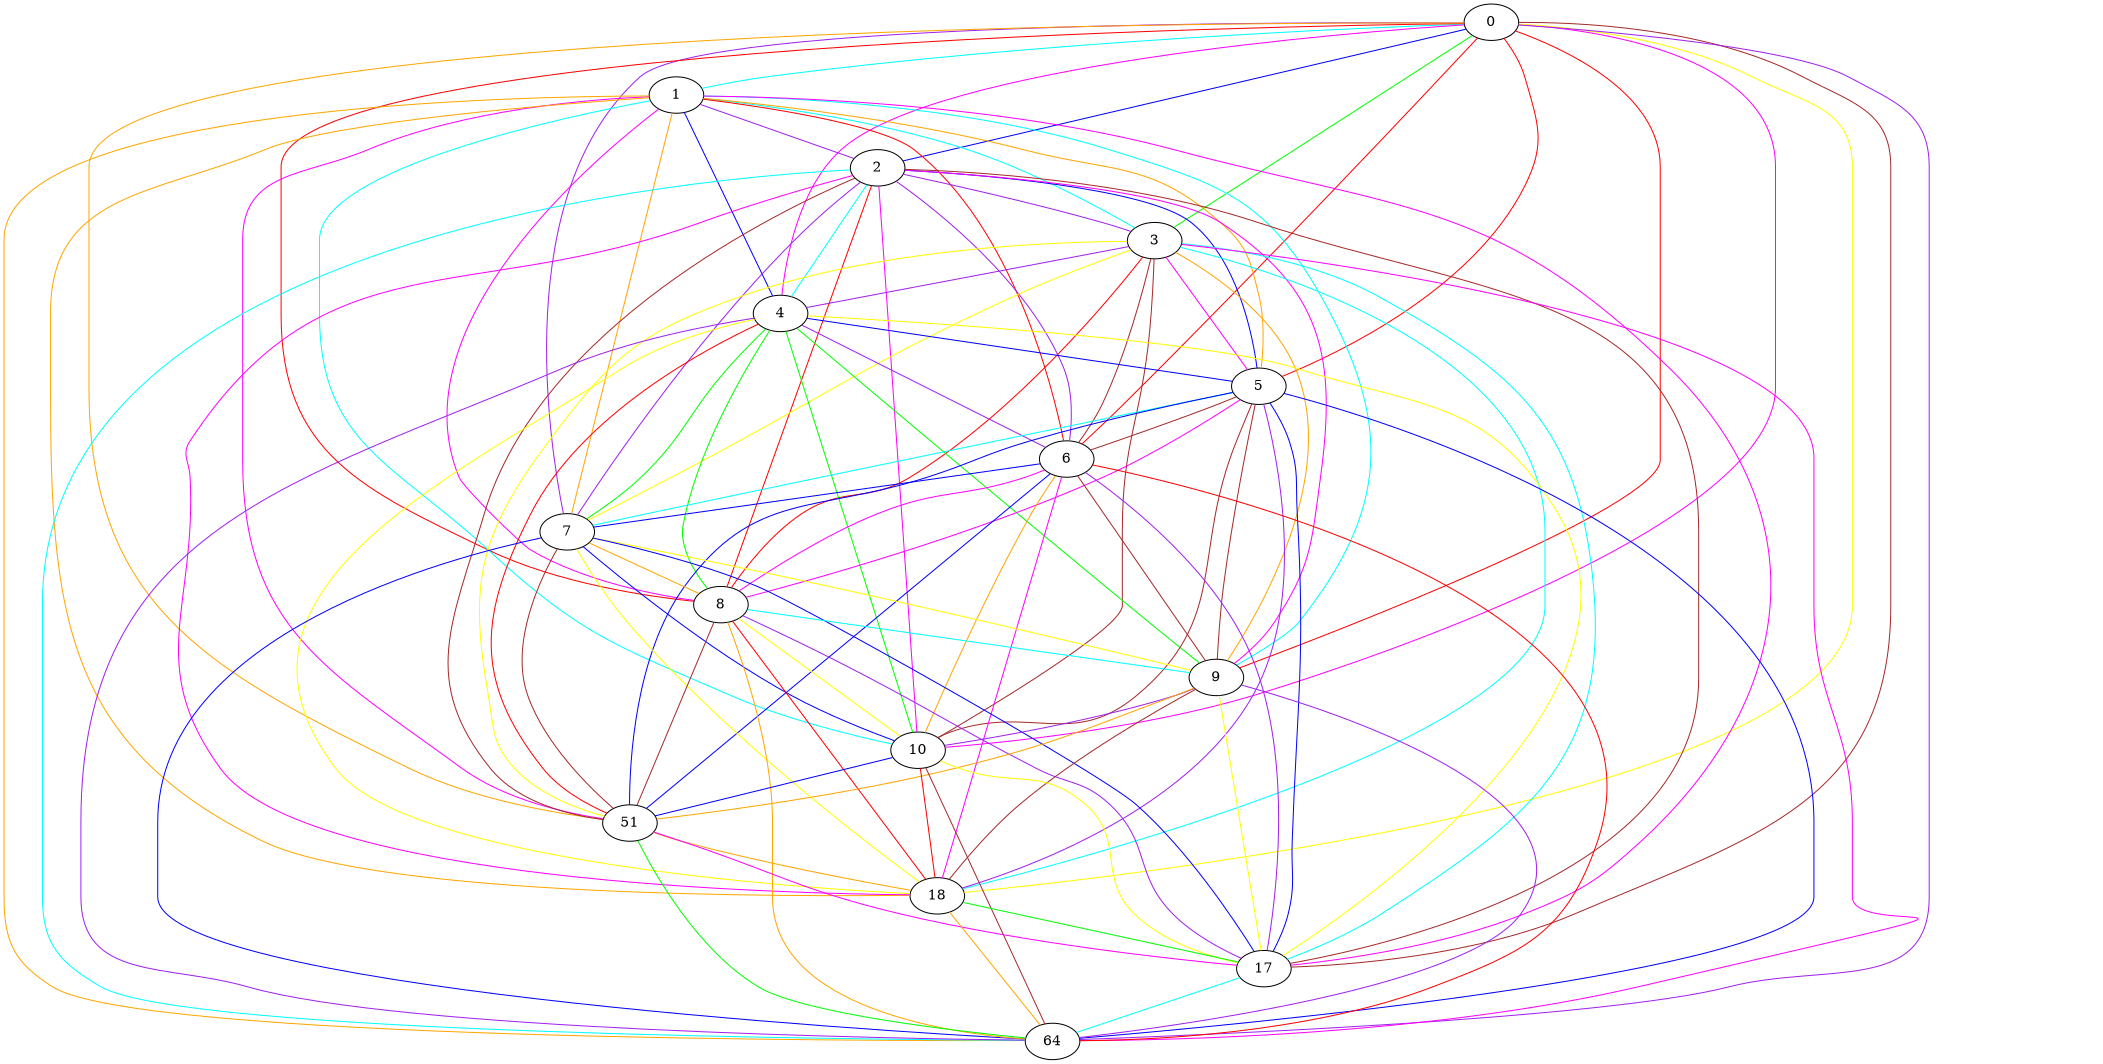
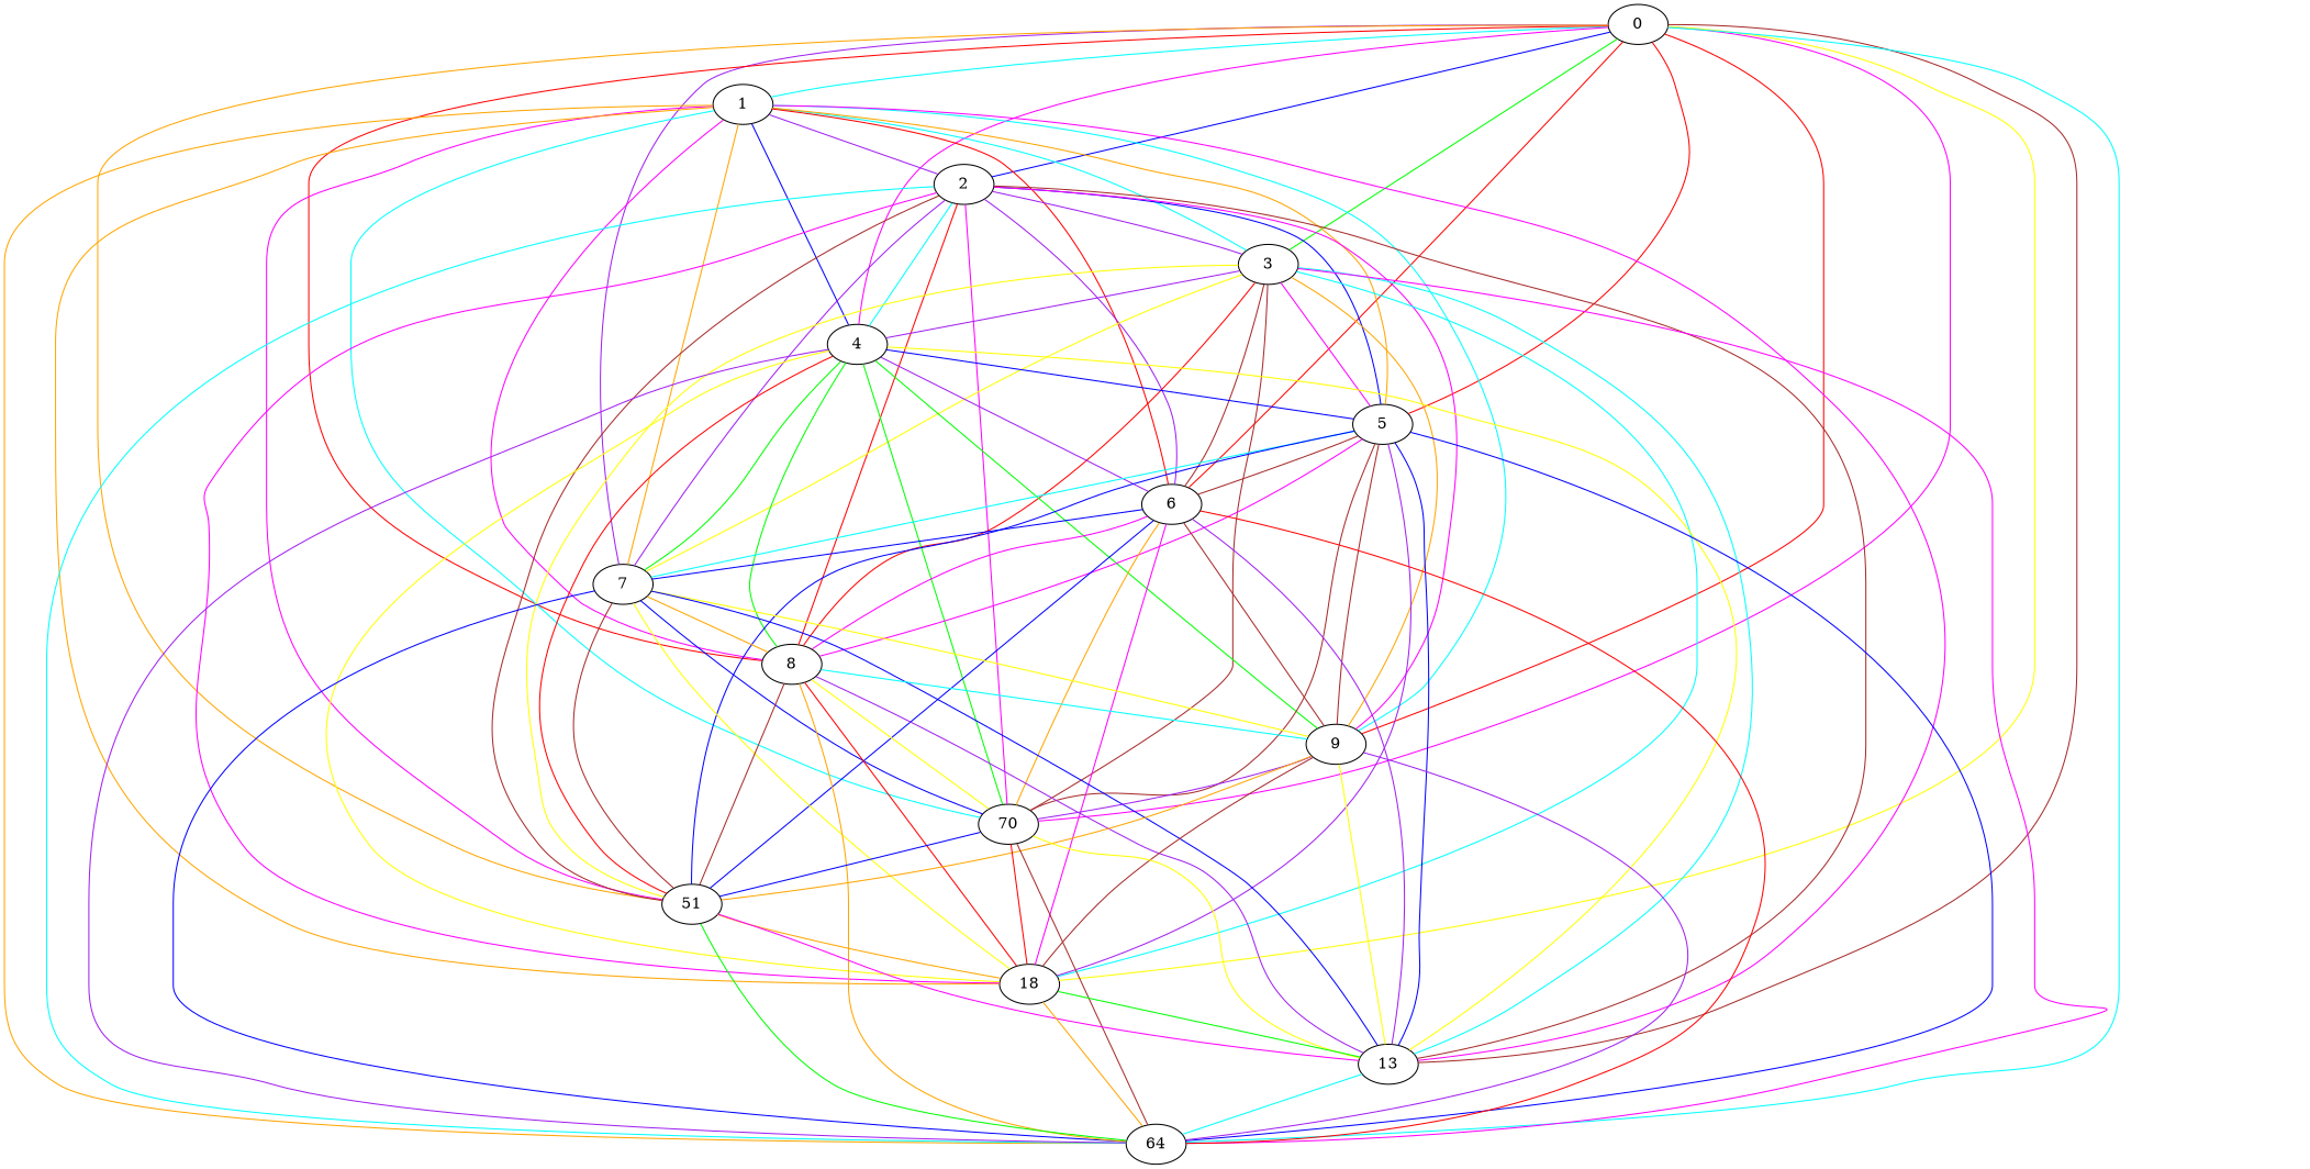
  strict graph {
    edge [color=magenta]
    0
    1
    2
    3
    4
    5
    6
    7
    8
    9
-   10
+   10 [label=70]
    n12 [label=51]
    n13 [label=18]
-   13 [label=17]
+   13
    n15 [label=64]
    0 -- 1 [color=cyan]
    0 -- 2 [color=blue]
    0 -- 3 [color=green]
    0 -- 4
    0 -- 5 [color=red]
    0 -- 6 [color=red]
    0 -- 7 [color=purple]
    0 -- 8 [color=red]
    0 -- 9 [color=red]
    0 -- 10
    0 -- n12 [color=orange]
    0 -- n13 [color=yellow]
    0 -- 13 [color=brown]
-   0 -- n15 [color=purple]
+   0 -- n15 [color=cyan]
    1 -- 2 [color=purple]
    1 -- 3 [color=cyan]
    1 -- 4 [color=blue]
    1 -- 5 [color=orange]
    1 -- 6 [color=red]
    1 -- 7 [color=orange]
    1 -- 8
    1 -- 9 [color=cyan]
    1 -- 10 [color=cyan]
    1 -- n12
    1 -- n13 [color=orange]
    1 -- 13
    1 -- n15 [color=orange]
    2 -- 3 [color=purple]
    2 -- 4 [color=cyan]
    2 -- 5 [color=blue]
    2 -- 6 [color=purple]
    2 -- 7 [color=purple]
    2 -- 8 [color=red]
    2 -- 9
    2 -- 10
    2 -- n12 [color=brown]
    2 -- n13
    2 -- 13 [color=brown]
    2 -- n15 [color=cyan]
    3 -- 4 [color=purple]
    3 -- 5
    3 -- 6 [color=brown]
    3 -- 7 [color=yellow]
    3 -- 8 [color=red]
    3 -- 9 [color=orange]
    3 -- 10 [color=brown]
    3 -- n12 [color=yellow]
    3 -- n13 [color=cyan]
    3 -- 13 [color=cyan]
    3 -- n15
    4 -- 5 [color=blue]
    4 -- 6 [color=purple]
    4 -- 7 [color=green]
    4 -- 8 [color=green]
    4 -- 9 [color=green]
    4 -- 10 [color=green]
    4 -- n12 [color=red]
    4 -- n13 [color=yellow]
    4 -- 13 [color=yellow]
    4 -- n15 [color=purple]
    5 -- 6 [color=brown]
    5 -- 7 [color=cyan]
    5 -- 8
    5 -- 9 [color=brown]
    5 -- 10 [color=brown]
    5 -- n12 [color=blue]
    5 -- n13 [color=purple]
    5 -- 13 [color=blue]
    5 -- n15 [color=blue]
    6 -- 7 [color=blue]
    6 -- 8
    6 -- 9 [color=brown]
    6 -- 10 [color=orange]
    6 -- n12 [color=blue]
    6 -- n13
    6 -- 13 [color=purple]
    6 -- n15 [color=red]
    7 -- 8 [color=orange]
    7 -- 9 [color=yellow]
    7 -- 10 [color=blue]
    7 -- n12 [color=brown]
    7 -- n13 [color=yellow]
    7 -- 13 [color=blue]
    7 -- n15 [color=blue]
    8 -- 9 [color=cyan]
    8 -- 10 [color=yellow]
    8 -- n12 [color=brown]
    8 -- n13 [color=red]
    8 -- 13 [color=purple]
    8 -- n15 [color=orange]
    9 -- 10 [color=purple]
    9 -- n12 [color=orange]
    9 -- n13 [color=brown]
    9 -- 13 [color=yellow]
    9 -- n15 [color=purple]
    10 -- n12 [color=blue]
    10 -- n13 [color=red]
    10 -- 13 [color=yellow]
    10 -- n15 [color=brown]
    n12 -- n13 [color=orange]
    n12 -- 13
    n12 -- n15 [color=green]
    n13 -- 13 [color=green]
    n13 -- n15 [color=orange]
    13 -- n15 [color=cyan]
  }
